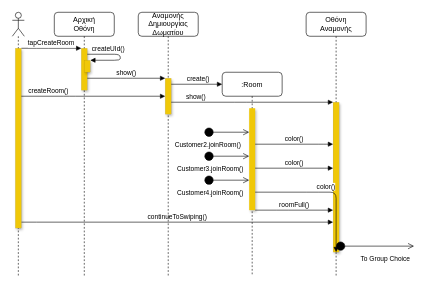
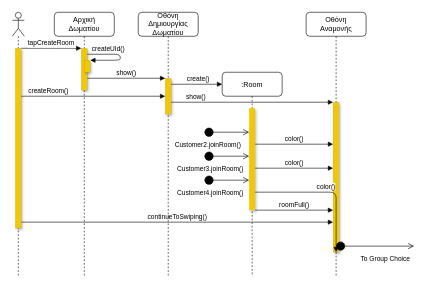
  <mxCell id="0" />
  <mxCell id="1" parent="0" />
  <mxCell id="2" value=":Room" style="shape=umlLifeline;perimeter=lifelinePerimeter;container=1;collapsible=0;recursiveResize=0;rounded=1;shadow=0;strokeWidth=1;" vertex="1" parent="1"><mxGeometry x="370" y="120" width="100" height="340" as="geometry" /></mxCell>
  <mxCell id="3" value="" style="points=[];perimeter=orthogonalPerimeter;rounded=0;shadow=1;strokeWidth=1;fillColor=#F0C808;strokeColor=none;" vertex="1" parent="2"><mxGeometry x="45" y="60" width="10" height="170" as="geometry" /></mxCell>
  <mxCell id="4" value="tapCreateRoom" style="verticalAlign=bottom;endArrow=block;shadow=0;strokeWidth=1;" edge="1" parent="1" source="8" target="10"><mxGeometry relative="1" as="geometry"><mxPoint x="180" y="180" as="sourcePoint" /><mxPoint x="90" y="80" as="targetPoint" /><Array as="points"><mxPoint x="70" y="80" /></Array></mxGeometry></mxCell>
  <mxCell id="5" value="Customer2.joinRoom()" style="html=1;verticalAlign=bottom;startArrow=circle;startFill=1;endArrow=open;startSize=6;endSize=8;rounded=0;shadow=0;" edge="1" parent="1" target="3"><mxGeometry x="-0.852" y="-30" width="80" relative="1" as="geometry"><mxPoint x="340" y="220" as="sourcePoint" /><mxPoint x="400" y="220" as="targetPoint" /><Array as="points" /><mxPoint as="offset" /></mxGeometry></mxCell>
  <mxCell id="6" value="continueToSwiping()" style="html=1;verticalAlign=bottom;endArrow=block;rounded=0;shadow=0;" edge="1" parent="1" source="8" target="21"><mxGeometry width="80" relative="1" as="geometry"><mxPoint x="90" y="280" as="sourcePoint" /><mxPoint x="90" y="300" as="targetPoint" /><Array as="points"><mxPoint x="60" y="370" /></Array></mxGeometry></mxCell>
  <mxCell id="7" value="" style="shape=umlLifeline;participant=umlActor;perimeter=lifelinePerimeter;whiteSpace=wrap;html=1;container=1;collapsible=0;recursiveResize=0;verticalAlign=top;spacingTop=36;outlineConnect=0;" vertex="1" parent="1"><mxGeometry x="20" y="20" width="20" height="440" as="geometry" /></mxCell>
  <mxCell id="8" value="" style="points=[];perimeter=orthogonalPerimeter;rounded=0;shadow=1;strokeWidth=0;fillColor=#F0C808;strokeColor=default;dashed=1;dashPattern=1 4;" vertex="1" parent="7"><mxGeometry x="5" y="60" width="10" height="300" as="geometry" /></mxCell>
- <mxCell id="9" value="Αρχική&lt;br&gt;Οθόνη" style="shape=umlLifeline;perimeter=lifelinePerimeter;whiteSpace=wrap;html=1;container=1;collapsible=0;recursiveResize=0;outlineConnect=0;glass=0;rounded=1;" vertex="1" parent="1"><mxGeometry x="90" y="20" width="100" height="440" as="geometry" /></mxCell>
+ <mxCell id="9" value="Αρχική&lt;br&gt;Δωματίου" style="shape=umlLifeline;perimeter=lifelinePerimeter;whiteSpace=wrap;html=1;container=1;collapsible=0;recursiveResize=0;outlineConnect=0;glass=0;rounded=1;" vertex="1" parent="1"><mxGeometry x="90" y="20" width="100" height="440" as="geometry" /></mxCell>
  <mxCell id="10" value="" style="html=1;points=[];perimeter=orthogonalPerimeter;fillColor=#F0C808;strokeColor=default;shadow=1;dashed=1;dashPattern=1 4;strokeWidth=0;" vertex="1" parent="9"><mxGeometry x="45" y="60" width="10" height="70" as="geometry" /></mxCell>
  <mxCell id="11" value="" style="html=1;points=[];perimeter=orthogonalPerimeter;fillColor=#F0C808;strokeColor=default;shadow=1;strokeWidth=0;dashed=1;dashPattern=1 4;" vertex="1" parent="9"><mxGeometry x="50" y="80" width="10" height="20" as="geometry" /></mxCell>
  <mxCell id="12" value="createUId()" style="html=1;verticalAlign=bottom;endArrow=block;rounded=1;" edge="1" parent="9" source="10" target="11"><mxGeometry x="-0.391" width="80" relative="1" as="geometry"><mxPoint x="70" y="70" as="sourcePoint" /><mxPoint x="120" y="110" as="targetPoint" /><Array as="points"><mxPoint x="110" y="70" /><mxPoint x="110" y="80" /></Array><mxPoint as="offset" /></mxGeometry></mxCell>
- <mxCell id="13" value="Αναμονής Δημιουργίας&lt;br&gt;Δωματίου" style="shape=umlLifeline;perimeter=lifelinePerimeter;whiteSpace=wrap;html=1;container=1;collapsible=0;recursiveResize=0;outlineConnect=0;rounded=1;" vertex="1" parent="1"><mxGeometry x="230" y="20" width="100" height="440" as="geometry" /></mxCell>
+ <mxCell id="13" value="Οθόνη Δημιουργίας&lt;br&gt;Δωματίου" style="shape=umlLifeline;perimeter=lifelinePerimeter;whiteSpace=wrap;html=1;container=1;collapsible=0;recursiveResize=0;outlineConnect=0;rounded=1;" vertex="1" parent="1"><mxGeometry x="230" y="20" width="100" height="440" as="geometry" /></mxCell>
  <mxCell id="14" value="" style="html=1;points=[];perimeter=orthogonalPerimeter;fillColor=#F0C808;strokeColor=default;shadow=1;dashed=1;dashPattern=1 4;strokeWidth=0;" vertex="1" parent="13"><mxGeometry x="45" y="110" width="10" height="60" as="geometry" /></mxCell>
  <mxCell id="15" value="show()" style="html=1;verticalAlign=bottom;endArrow=block;rounded=1;" edge="1" parent="1" source="10" target="14"><mxGeometry width="80" relative="1" as="geometry"><mxPoint x="150" y="130" as="sourcePoint" /><mxPoint x="230" y="130" as="targetPoint" /><Array as="points"><mxPoint x="210" y="130" /></Array></mxGeometry></mxCell>
  <mxCell id="16" value="createRoom()" style="html=1;verticalAlign=bottom;endArrow=block;rounded=1;" edge="1" parent="1" source="8" target="14"><mxGeometry x="-0.625" width="80" relative="1" as="geometry"><mxPoint x="50" y="160" as="sourcePoint" /><mxPoint x="180" y="160" as="targetPoint" /><Array as="points"><mxPoint x="115" y="160" /></Array><mxPoint as="offset" /></mxGeometry></mxCell>
  <mxCell id="17" value="create()" style="html=1;verticalAlign=bottom;endArrow=block;rounded=1;" edge="1" parent="1" source="14"><mxGeometry x="0.059" width="80" relative="1" as="geometry"><mxPoint x="290" y="140" as="sourcePoint" /><mxPoint x="370" y="140" as="targetPoint" /><Array as="points" /><mxPoint as="offset" /></mxGeometry></mxCell>
  <mxCell id="18" value="Customer3.joinRoom()" style="html=1;verticalAlign=bottom;startArrow=circle;startFill=1;endArrow=open;startSize=6;endSize=8;rounded=0;shadow=0;" edge="1" parent="1" target="3"><mxGeometry x="-0.733" y="-30" width="80" relative="1" as="geometry"><mxPoint x="340" y="260" as="sourcePoint" /><mxPoint x="435" y="270" as="targetPoint" /><Array as="points" /><mxPoint as="offset" /></mxGeometry></mxCell>
  <mxCell id="19" value="Customer4.joinRoom()" style="html=1;verticalAlign=bottom;startArrow=circle;startFill=1;endArrow=open;startSize=6;endSize=8;rounded=0;shadow=0;" edge="1" parent="1" target="3"><mxGeometry x="-0.733" y="-30" width="80" relative="1" as="geometry"><mxPoint x="340" y="300" as="sourcePoint" /><mxPoint x="380" y="300" as="targetPoint" /><Array as="points" /><mxPoint as="offset" /></mxGeometry></mxCell>
  <mxCell id="20" value="Οθόνη&lt;br&gt;Αναμονής" style="shape=umlLifeline;perimeter=lifelinePerimeter;whiteSpace=wrap;html=1;container=1;collapsible=0;recursiveResize=0;outlineConnect=0;rounded=1;" vertex="1" parent="1"><mxGeometry x="510" y="20" width="100" height="440" as="geometry" /></mxCell>
  <mxCell id="21" value="" style="html=1;points=[];perimeter=orthogonalPerimeter;fillColor=#F0C808;strokeColor=default;shadow=1;dashed=1;dashPattern=1 4;strokeWidth=0;" vertex="1" parent="20"><mxGeometry x="45" y="150" width="10" height="250" as="geometry" /></mxCell>
  <mxCell id="22" value="show()" style="html=1;verticalAlign=bottom;endArrow=block;rounded=1;" edge="1" parent="1" source="14" target="21"><mxGeometry x="-0.694" width="80" relative="1" as="geometry"><mxPoint x="380" y="230" as="sourcePoint" /><mxPoint x="460" y="230" as="targetPoint" /><Array as="points"><mxPoint x="400" y="170" /></Array><mxPoint as="offset" /></mxGeometry></mxCell>
  <mxCell id="23" value="To Group Choice" style="html=1;verticalAlign=bottom;startArrow=circle;startFill=1;endArrow=open;startSize=6;endSize=8;rounded=0;shadow=0;labelBorderColor=none;" edge="1" parent="1" source="20"><mxGeometry x="0.25" y="-30" width="80" relative="1" as="geometry"><mxPoint x="650" y="410" as="sourcePoint" /><mxPoint x="690" y="410" as="targetPoint" /><Array as="points" /><mxPoint as="offset" /></mxGeometry></mxCell>
  <mxCell id="24" value="color()" style="html=1;verticalAlign=bottom;endArrow=block;rounded=1;" edge="1" parent="1" source="3" target="21"><mxGeometry width="80" relative="1" as="geometry"><mxPoint x="370" y="290" as="sourcePoint" /><mxPoint x="450" y="290" as="targetPoint" /><Array as="points"><mxPoint x="540" y="240" /></Array></mxGeometry></mxCell>
  <mxCell id="25" value="color()" style="html=1;verticalAlign=bottom;endArrow=block;rounded=1;" edge="1" parent="1" source="3" target="21"><mxGeometry width="80" relative="1" as="geometry"><mxPoint x="435" y="250" as="sourcePoint" /><mxPoint x="615" y="250" as="targetPoint" /><Array as="points"><mxPoint x="550" y="280" /></Array></mxGeometry></mxCell>
  <mxCell id="26" value="color()" style="html=1;verticalAlign=bottom;endArrow=block;rounded=1;" edge="1" parent="1" source="3" target="21"><mxGeometry width="80" relative="1" as="geometry"><mxPoint x="445" y="260" as="sourcePoint" /><mxPoint x="625" y="260" as="targetPoint" /><Array as="points"><mxPoint x="520" y="320" /><mxPoint x="560" y="320" /></Array></mxGeometry></mxCell>
  <mxCell id="27" value="roomFull()" style="html=1;verticalAlign=bottom;endArrow=block;rounded=1;" edge="1" parent="1" source="3" target="21"><mxGeometry width="80" relative="1" as="geometry"><mxPoint x="430" y="350" as="sourcePoint" /><mxPoint x="510" y="350" as="targetPoint" /><Array as="points"><mxPoint x="470" y="350" /></Array></mxGeometry></mxCell>
